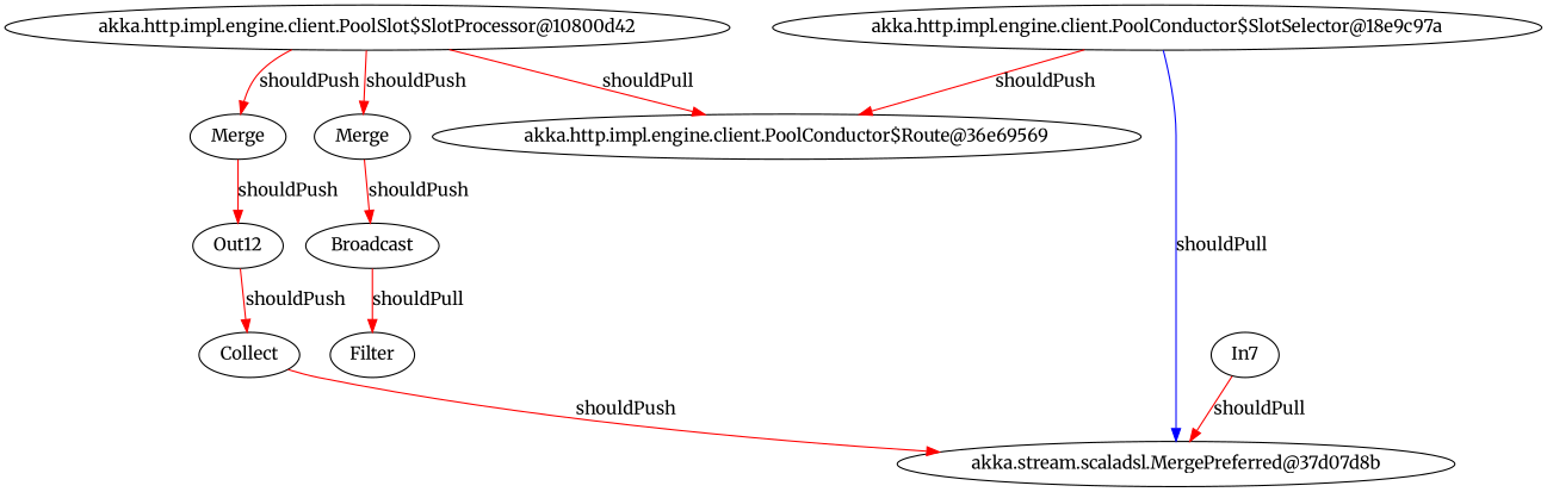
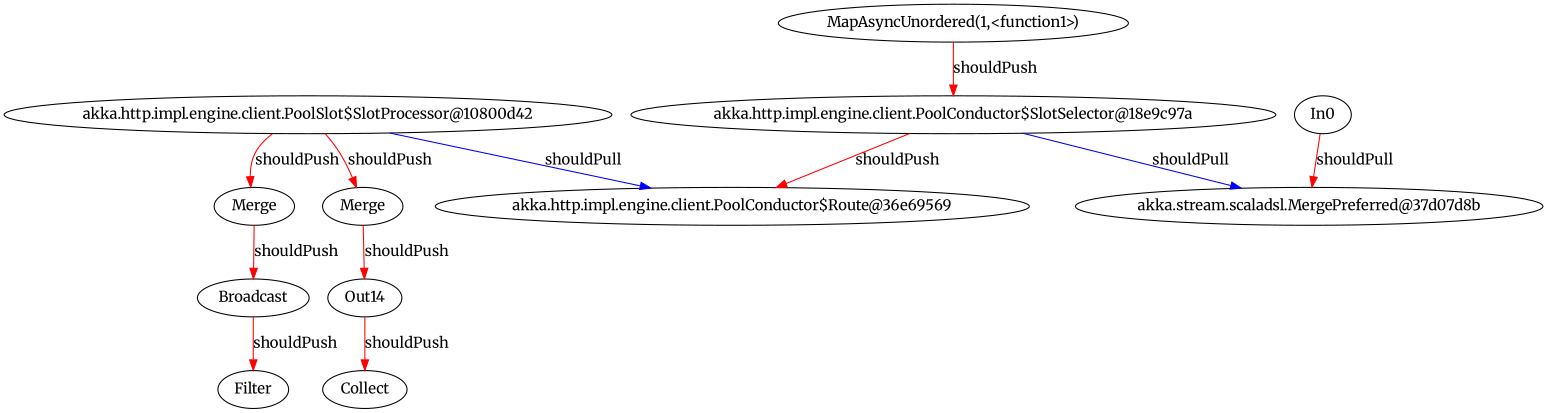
  digraph {
    fontname=Merriweather
    node [fontname=Merriweather]
    edge [color=red fontname=Merriweather]
    n1 [label=Filter]
+   n2 [label="MapAsyncUnordered(1,<function1>)"]
    n3 [label="akka.http.impl.engine.client.PoolConductor$SlotSelector@18e9c97a"]
    n4 [label="akka.stream.scaladsl.MergePreferred@37d07d8b"]
    n5 [label="akka.http.impl.engine.client.PoolConductor$Route@36e69569"]
    n6 [label=Merge]
    n7 [label=Broadcast]
    n8 [label=Collect]
    n9 [label="akka.http.impl.engine.client.PoolSlot$SlotProcessor@10800d42"]
    n10 [label=Merge]
-   Out12
-   In0 [label=In7]
+   Out12 [label=Out14]
+   In0
+   n2 -> n3 [label=shouldPush]
    n3 -> n4 [color=blue label=shouldPull]
    n3 -> n5 [label=shouldPush]
    n6 -> n7 [label=shouldPush]
-   n7 -> n1 [label=shouldPull]
-   n8 -> n4 [label=shouldPush]
-   n9 -> n5 [label=shouldPull]
+   n7 -> n1 [label=shouldPush]
+   n9 -> n5 [color=blue label=shouldPull]
    n9 -> n6 [label=shouldPush]
    n9 -> n10 [label=shouldPush]
    n10 -> Out12 [label=shouldPush]
    Out12 -> n8 [label=shouldPush]
    In0 -> n4 [label=shouldPull]
  }
